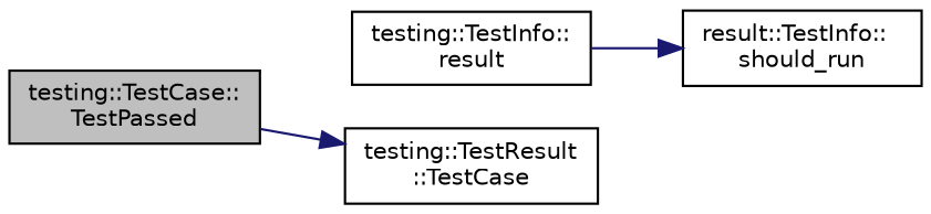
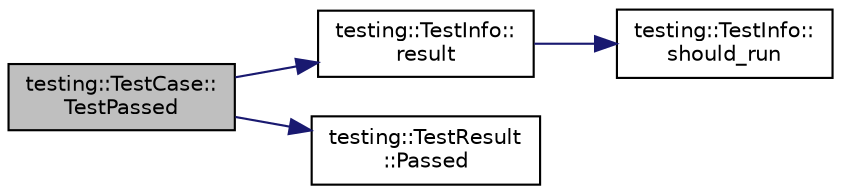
  digraph {
    rankdir=LR
    node [color=black fillcolor=white fontname=Helvetica fontsize=10 shape=record style=filled]
    edge [color=midnightblue fontname=Helvetica fontsize=10 labelfontname=Helvetica labelfontsize=10 style=solid]
    n1 [fillcolor=grey75 fontcolor=black height=0.2 label="testing::TestCase::\lTestPassed" width=0.4]
    n2 [height=0.2 label="testing::TestInfo::\lresult" width=0.4]
-   n3 [height=0.2 label="testing::TestResult\l::TestCase" width=0.4]
-   n4 [height=0.2 label="result::TestInfo::\lshould_run" width=0.4]
+   n3 [height=0.2 label="testing::TestResult\l::Passed" width=0.4]
+   n4 [height=0.2 label="testing::TestInfo::\lshould_run" width=0.4]
+   n1 -> n2
    n1 -> n3
    n2 -> n4
  }
